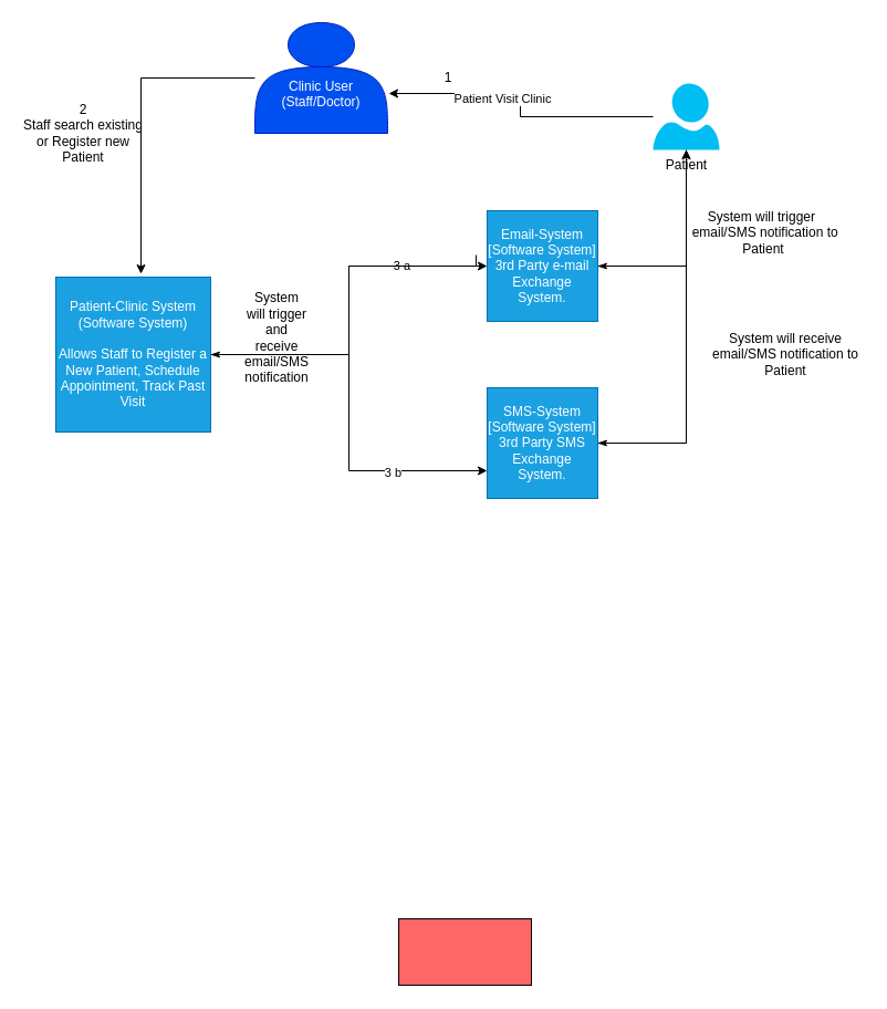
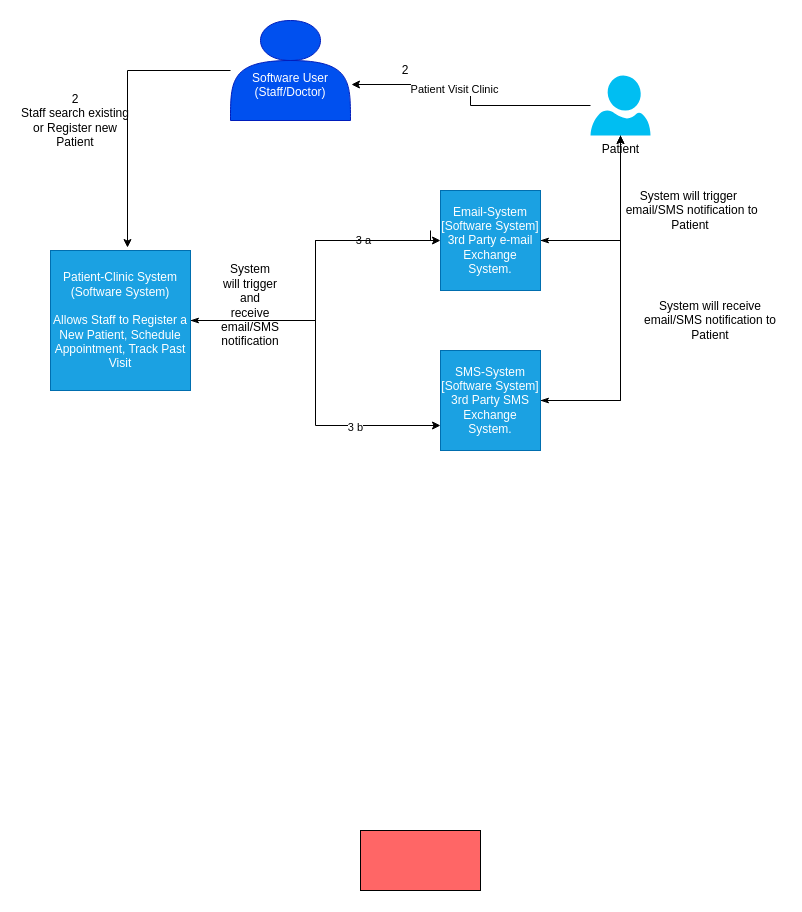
  <mxCell id="0" />
  <mxCell id="1" parent="0" />
  <mxCell id="2" style="edgeStyle=orthogonalEdgeStyle;rounded=0;orthogonalLoop=1;jettySize=auto;html=1;entryX=0.55;entryY=-0.021;entryDx=0;entryDy=0;entryPerimeter=0;" parent="1" source="3" target="8" edge="1"><mxGeometry relative="1" as="geometry" /></mxCell>
- <mxCell id="3" value="&lt;br&gt;&lt;br&gt;Clinic User&lt;br&gt;(Staff/Doctor)" style="shape=actor;whiteSpace=wrap;html=1;fillColor=#0050ef;fontColor=#ffffff;strokeColor=#001DBC;" parent="1" vertex="1"><mxGeometry x="230" y="20" width="120" height="100" as="geometry" /></mxCell>
+ <mxCell id="3" value="&lt;br&gt;&lt;br&gt;Software User&lt;br&gt;(Staff/Doctor)" style="shape=actor;whiteSpace=wrap;html=1;fillColor=#0050ef;fontColor=#ffffff;strokeColor=#001DBC;" parent="1" vertex="1"><mxGeometry x="230" y="20" width="120" height="100" as="geometry" /></mxCell>
  <mxCell id="4" style="edgeStyle=orthogonalEdgeStyle;rounded=0;orthogonalLoop=1;jettySize=auto;html=1;entryX=0;entryY=0.5;entryDx=0;entryDy=0;entryPerimeter=0;" parent="1" source="8" target="11" edge="1"><mxGeometry relative="1" as="geometry"><mxPoint x="540" y="260" as="targetPoint" /></mxGeometry></mxCell>
  <mxCell id="5" value="3 a" style="edgeLabel;html=1;align=center;verticalAlign=middle;resizable=0;points=[];" vertex="1" connectable="0" parent="4"><mxGeometry x="0.527" y="1" relative="1" as="geometry"><mxPoint as="offset" /></mxGeometry></mxCell>
  <mxCell id="6" style="edgeStyle=orthogonalEdgeStyle;rounded=0;orthogonalLoop=1;jettySize=auto;html=1;entryX=0;entryY=0.75;entryDx=0;entryDy=0;" parent="1" source="8" target="13" edge="1"><mxGeometry relative="1" as="geometry" /></mxCell>
  <mxCell id="7" value="3 b" style="edgeLabel;html=1;align=center;verticalAlign=middle;resizable=0;points=[];" vertex="1" connectable="0" parent="6"><mxGeometry x="0.515" y="-1" relative="1" as="geometry"><mxPoint as="offset" /></mxGeometry></mxCell>
  <mxCell id="8" value="Patient-Clinic System&lt;br&gt;(Software System)&lt;br&gt;&lt;br&gt;Allows Staff to Register a New Patient, Schedule Appointment, Track Past Visit" style="whiteSpace=wrap;html=1;aspect=fixed;fillColor=#1ba1e2;fontColor=#ffffff;strokeColor=#006EAF;" parent="1" vertex="1"><mxGeometry x="50" y="250" width="140" height="140" as="geometry" /></mxCell>
  <mxCell id="9" style="edgeStyle=orthogonalEdgeStyle;rounded=0;orthogonalLoop=1;jettySize=auto;html=1;" parent="1" source="11" edge="1" target="18"><mxGeometry relative="1" as="geometry"><mxPoint x="560" y="120" as="targetPoint" /></mxGeometry></mxCell>
  <mxCell id="10" style="edgeStyle=orthogonalEdgeStyle;rounded=0;orthogonalLoop=1;jettySize=auto;html=1;entryX=1;entryY=0.5;entryDx=0;entryDy=0;endArrow=classicThin;endFill=1;" edge="1" parent="1" target="8"><mxGeometry relative="1" as="geometry"><mxPoint x="430" y="230" as="sourcePoint" /><Array as="points"><mxPoint x="430" y="240" /><mxPoint x="315" y="240" /><mxPoint x="315" y="320" /></Array></mxGeometry></mxCell>
  <mxCell id="11" value="Email-System&lt;br&gt;[Software System]&lt;br&gt;3rd Party e-mail Exchange System." style="whiteSpace=wrap;html=1;aspect=fixed;fillColor=#1ba1e2;fontColor=#ffffff;strokeColor=#006EAF;" parent="1" vertex="1"><mxGeometry x="440" y="190" width="100" height="100" as="geometry" /></mxCell>
  <mxCell id="12" style="edgeStyle=orthogonalEdgeStyle;rounded=0;orthogonalLoop=1;jettySize=auto;html=1;" parent="1" source="13" edge="1" target="18"><mxGeometry relative="1" as="geometry"><mxPoint x="560" y="120" as="targetPoint" /></mxGeometry></mxCell>
  <mxCell id="13" value="SMS-System&lt;br&gt;[Software System]&lt;br&gt;3rd Party SMS Exchange System." style="whiteSpace=wrap;html=1;aspect=fixed;fillColor=#1ba1e2;fontColor=#ffffff;strokeColor=#006EAF;" parent="1" vertex="1"><mxGeometry x="440" y="350" width="100" height="100" as="geometry" /></mxCell>
  <mxCell id="14" style="edgeStyle=orthogonalEdgeStyle;rounded=0;orthogonalLoop=1;jettySize=auto;html=1;entryX=1.008;entryY=0.64;entryDx=0;entryDy=0;entryPerimeter=0;" parent="1" source="18" target="3" edge="1"><mxGeometry relative="1" as="geometry" /></mxCell>
  <mxCell id="15" value="Patient Visit Clinic" style="edgeLabel;html=1;align=center;verticalAlign=middle;resizable=0;points=[];" parent="14" vertex="1" connectable="0"><mxGeometry x="0.212" y="4" relative="1" as="geometry"><mxPoint as="offset" /></mxGeometry></mxCell>
  <mxCell id="16" style="edgeStyle=orthogonalEdgeStyle;rounded=0;orthogonalLoop=1;jettySize=auto;html=1;entryX=1;entryY=0.5;entryDx=0;entryDy=0;endArrow=classicThin;endFill=1;exitX=0.5;exitY=1;exitDx=0;exitDy=0;exitPerimeter=0;" edge="1" parent="1" source="18" target="11"><mxGeometry relative="1" as="geometry"><Array as="points"><mxPoint x="620" y="240" /></Array></mxGeometry></mxCell>
  <mxCell id="17" style="edgeStyle=orthogonalEdgeStyle;rounded=0;orthogonalLoop=1;jettySize=auto;html=1;entryX=1;entryY=0.5;entryDx=0;entryDy=0;endArrow=classicThin;endFill=1;" edge="1" parent="1" source="18" target="13"><mxGeometry relative="1" as="geometry"><Array as="points"><mxPoint x="620" y="400" /></Array></mxGeometry></mxCell>
  <mxCell id="18" value="Patient" style="verticalLabelPosition=bottom;html=1;verticalAlign=top;align=center;strokeColor=none;fillColor=#00BEF2;shape=mxgraph.azure.user;" parent="1" vertex="1"><mxGeometry x="590" y="75" width="60" height="60" as="geometry" /></mxCell>
- <mxCell id="19" value="1" style="text;html=1;strokeColor=none;fillColor=none;align=center;verticalAlign=middle;whiteSpace=wrap;rounded=0;" parent="1" vertex="1"><mxGeometry x="390" y="65" width="30" height="10" as="geometry" /></mxCell>
+ <mxCell id="19" value="2" style="text;html=1;strokeColor=none;fillColor=none;align=center;verticalAlign=middle;whiteSpace=wrap;rounded=0;" parent="1" vertex="1"><mxGeometry x="390" y="65" width="30" height="10" as="geometry" /></mxCell>
  <mxCell id="20" value="2&lt;br&gt;Staff search existing or Register new Patient" style="text;html=1;strokeColor=none;fillColor=none;align=center;verticalAlign=middle;whiteSpace=wrap;rounded=0;" parent="1" vertex="1"><mxGeometry x="20" y="105" width="110" height="30" as="geometry" /></mxCell>
  <mxCell id="21" value="System will trigger and receive email/SMS notification" style="text;html=1;strokeColor=none;fillColor=none;align=center;verticalAlign=middle;whiteSpace=wrap;rounded=0;" vertex="1" parent="1"><mxGeometry x="220" y="290" width="60" height="30" as="geometry" /></mxCell>
  <mxCell id="22" value="System will trigger&amp;nbsp; &amp;nbsp;email/SMS notification to Patient" style="text;html=1;strokeColor=none;fillColor=none;align=center;verticalAlign=middle;whiteSpace=wrap;rounded=0;" vertex="1" parent="1"><mxGeometry x="620" y="180" width="140" height="60" as="geometry" /></mxCell>
  <mxCell id="23" value="System will receive email/SMS notification to Patient" style="text;html=1;strokeColor=none;fillColor=none;align=center;verticalAlign=middle;whiteSpace=wrap;rounded=0;" vertex="1" parent="1"><mxGeometry x="640" y="290" width="140" height="60" as="geometry" /></mxCell>
  <mxCell id="24" value="" style="whiteSpace=wrap;html=1;fillColor=#FF6666;" vertex="1" parent="1"><mxGeometry x="360" y="830" width="120" height="60" as="geometry" /></mxCell>
